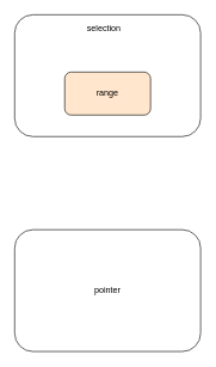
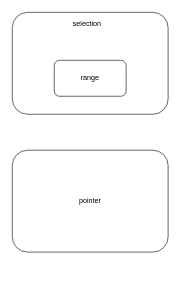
  <mxCell id="0" />
  <mxCell id="1" parent="0" />
- <mxCell id="2" value="pointer" style="rounded=1;whiteSpace=wrap;html=1;" vertex="1" parent="1"><mxGeometry x="20" y="320" width="260" height="170" as="geometry" /></mxCell>
+ <mxCell id="2" value="pointer" style="rounded=1;whiteSpace=wrap;html=1;" vertex="1" parent="1"><mxGeometry x="20" y="250" width="260" height="170" as="geometry" /></mxCell>
  <mxCell id="3" value="" style="group" vertex="1" connectable="0" parent="1"><mxGeometry x="20" y="20" width="260" height="170" as="geometry" /></mxCell>
  <mxCell id="4" value="" style="rounded=1;whiteSpace=wrap;html=1;" vertex="1" parent="3"><mxGeometry width="260" height="170" as="geometry" /></mxCell>
- <mxCell id="5" value="range" style="rounded=1;whiteSpace=wrap;html=1;rotation=0;fillColor=#ffe6cc;" vertex="1" parent="3"><mxGeometry x="70" y="80" width="120" height="60" as="geometry" /></mxCell>
+ <mxCell id="5" value="range" style="rounded=1;whiteSpace=wrap;html=1;rotation=0;" vertex="1" parent="3"><mxGeometry x="70" y="80" width="120" height="60" as="geometry" /></mxCell>
  <mxCell id="6" value="selection" style="text;html=1;strokeColor=none;fillColor=none;align=center;verticalAlign=middle;whiteSpace=wrap;rounded=0;" vertex="1" parent="3"><mxGeometry x="95" y="5" width="60" height="30" as="geometry" /></mxCell>
